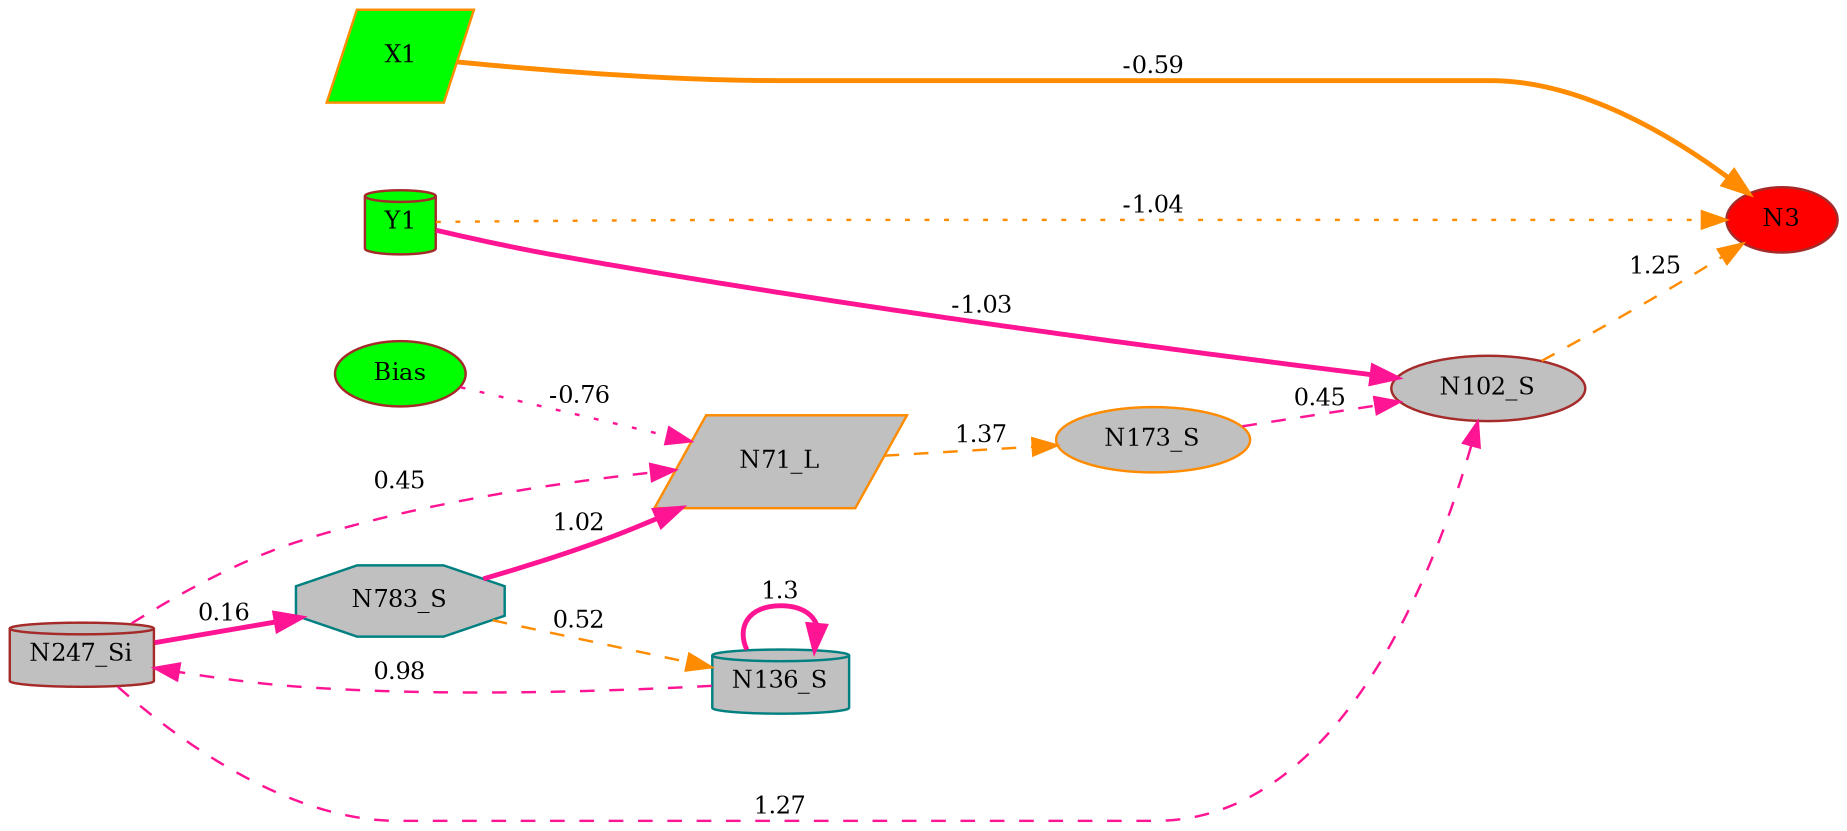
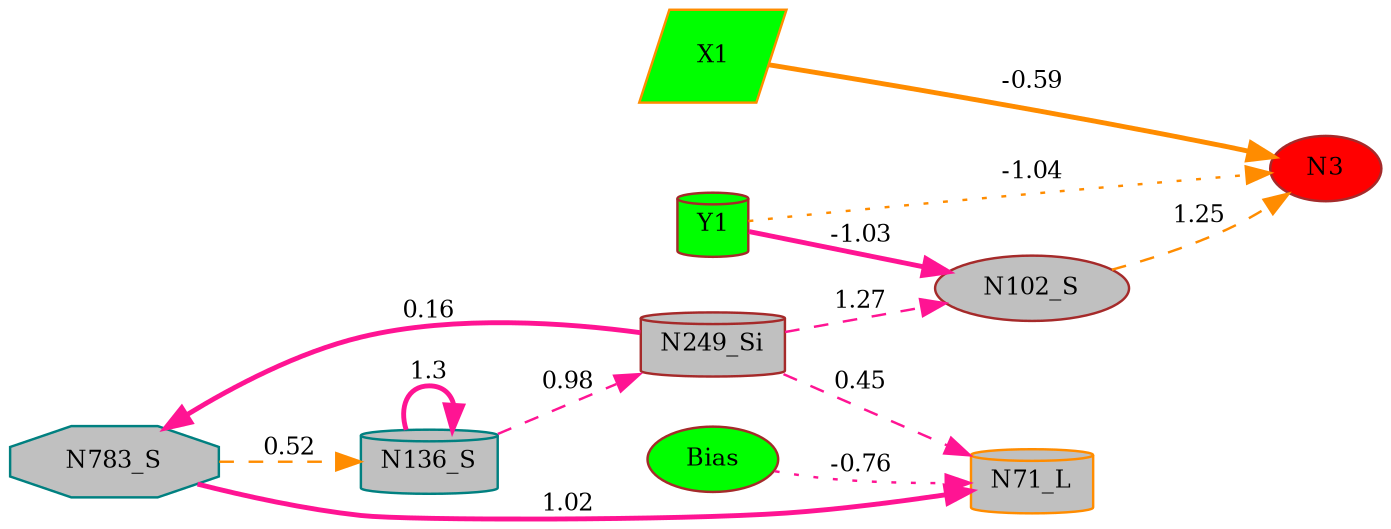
  digraph {
    rankdir=LR
    node [color=brown fillcolor=gray fontsize=10 shape=ellipse style=filled]
    edge [color=deeppink fontsize=10 style=dashed]
    N3 [fillcolor=red height=0.1 width=0.1]
    n2 [fillcolor=green height=0.1 label=Bias width=0.1]
    n3 [color=darkorange fillcolor=green height=0.1 label=X1 shape=parallelogram width=0.1]
    n4 [fillcolor=green height=0.1 label=Y1 shape=cylinder width=0.1]
-   n5 [color=darkorange height=0.1 label=N71_L shape=parallelogram width=0.1]
+   n5 [color=darkorange height=0.1 label=N71_L shape=cylinder width=0.1]
    n6 [height=0.1 label=N102_S width=0.1]
-   n7 [color=darkorange height=0.1 label=N173_S width=0.1]
    n8 [color=teal height=0.1 label=N783_S shape=octagon width=0.1]
    n9 [color=teal height=0.1 label=N136_S shape=cylinder width=0.1]
-   n10 [height=0.1 label=N247_Si shape=cylinder width=0.1]
+   n10 [height=0.1 label=N249_Si shape=cylinder width=0.1]
    subgraph sub_1 {
      rank=same
      N3
    }
    subgraph sub_2 {
      rank=same
      n2
      n3
      n4
    }
    n2 -> n5 [arrowType=inv label=-0.76 style=dotted]
    n3 -> N3 [arrowType=inv color=darkorange label=-0.59 style=bold]
    n3 -> n4 [style=invis color="" fontsize=""]
    n4 -> N3 [arrowType=inv color=darkorange label=-1.04 style=dotted]
    n4 -> n2 [style=invis color="" fontsize=""]
    n4 -> n6 [arrowType=inv label=-1.03 style=bold]
-   n5 -> n7 [color=darkorange label=1.37]
    n6 -> N3 [color=darkorange label=1.25]
-   n7 -> n6 [label=0.45]
    n8 -> n5 [label=1.02 style=bold]
    n8 -> n9 [color=darkorange label=0.52]
    n9 -> n9 [label=1.3 style=bold]
    n9 -> n10 [label=0.98]
    n10 -> n5 [label=0.45]
    n10 -> n6 [label=1.27]
    n10 -> n8 [label=0.16 style=bold]
  }
